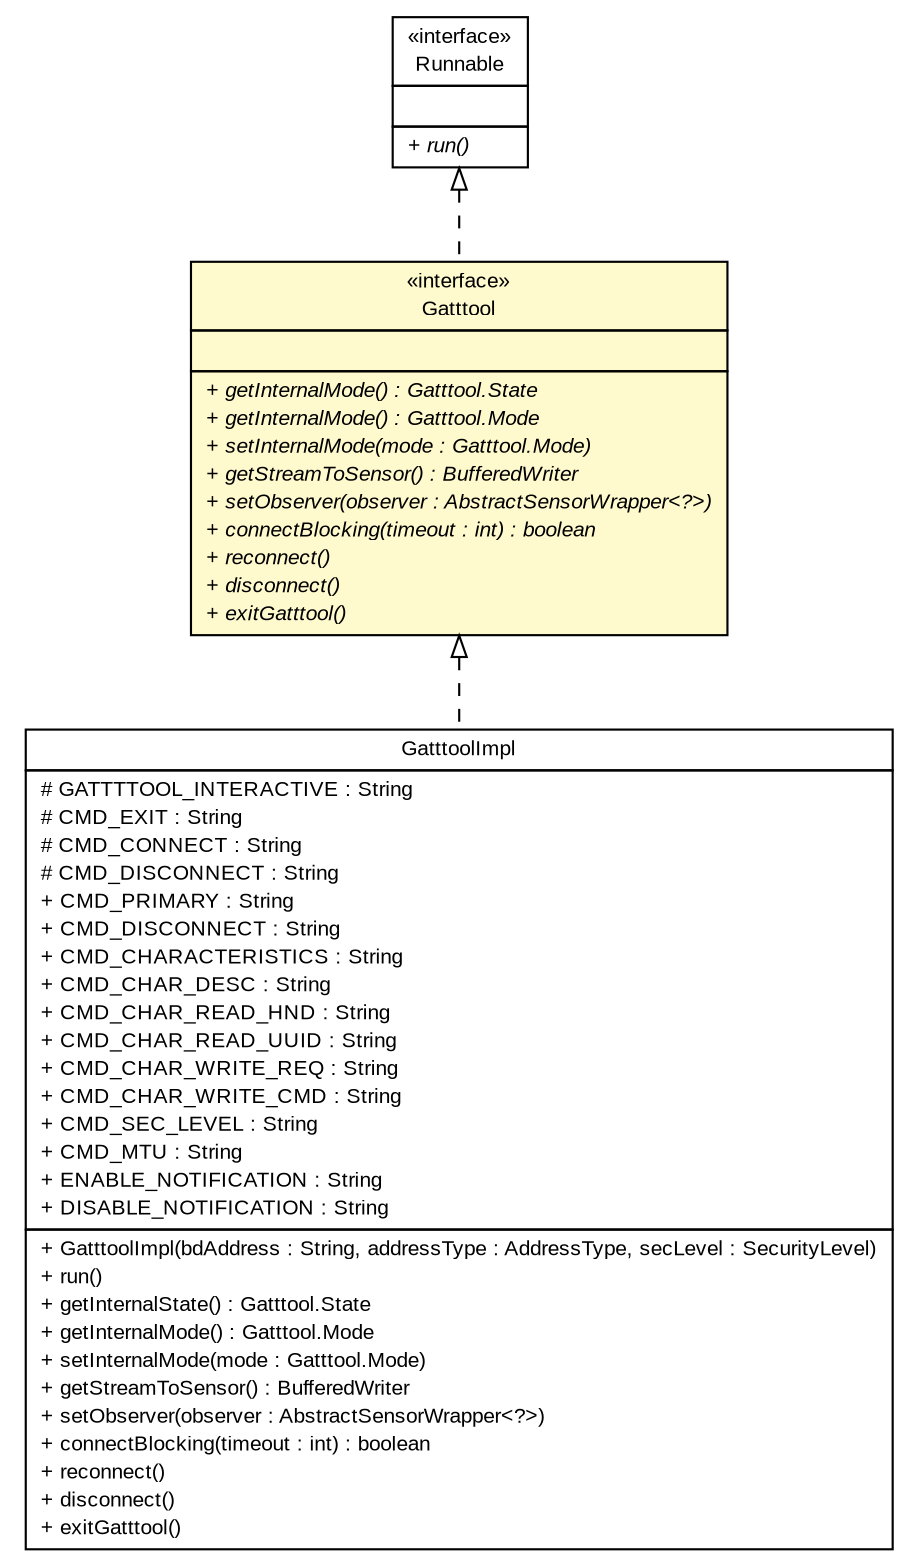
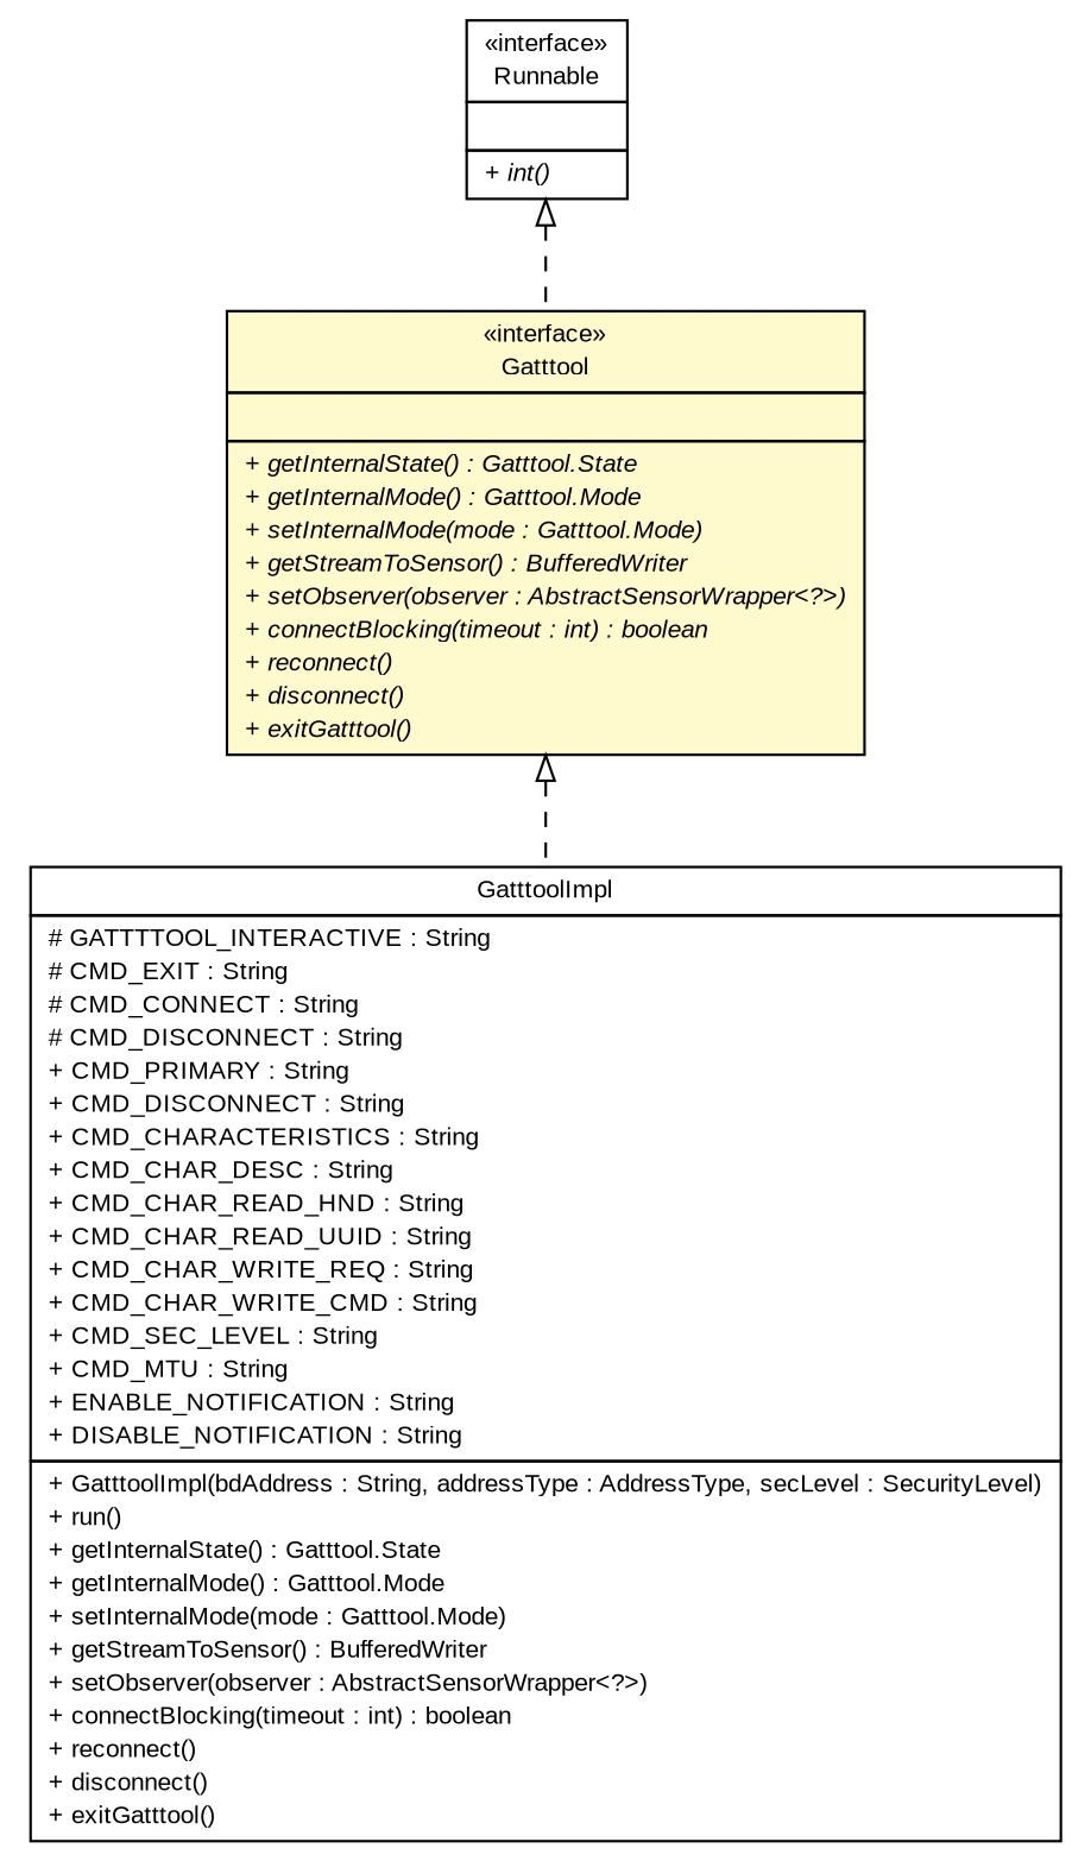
  digraph {
    nodesep=0.25
    ranksep=0.5
    node [fontcolor=black fontname=arial fontsize=10.0 shape=plaintext]
    edge [arrowtail=empty dir=back fontname=arial fontsize=10 headport=p labelfontname=arial labelfontsize=10 style=dashed tailport=p]
    n1 [label=<<table title="de.fhg.fit.biomos.sensorplatform.tools.GatttoolImpl" border="0" cellborder="1" cellspacing="0" cellpadding="2" port="p" href="./GatttoolImpl.html"> 		<tr><td><table border="0" cellspacing="0" cellpadding="1"> <tr><td align="center" balign="center"> GatttoolImpl </td></tr> 		</table></td></tr> 		<tr><td><table border="0" cellspacing="0" cellpadding="1"> <tr><td align="left" balign="left"> # GATTTTOOL_INTERACTIVE : String </td></tr> <tr><td align="left" balign="left"> # CMD_EXIT : String </td></tr> <tr><td align="left" balign="left"> # CMD_CONNECT : String </td></tr> <tr><td align="left" balign="left"> # CMD_DISCONNECT : String </td></tr> <tr><td align="left" balign="left"> + CMD_PRIMARY : String </td></tr> <tr><td align="left" balign="left"> + CMD_DISCONNECT : String </td></tr> <tr><td align="left" balign="left"> + CMD_CHARACTERISTICS : String </td></tr> <tr><td align="left" balign="left"> + CMD_CHAR_DESC : String </td></tr> <tr><td align="left" balign="left"> + CMD_CHAR_READ_HND : String </td></tr> <tr><td align="left" balign="left"> + CMD_CHAR_READ_UUID : String </td></tr> <tr><td align="left" balign="left"> + CMD_CHAR_WRITE_REQ : String </td></tr> <tr><td align="left" balign="left"> + CMD_CHAR_WRITE_CMD : String </td></tr> <tr><td align="left" balign="left"> + CMD_SEC_LEVEL : String </td></tr> <tr><td align="left" balign="left"> + CMD_MTU : String </td></tr> <tr><td align="left" balign="left"> + ENABLE_NOTIFICATION : String </td></tr> <tr><td align="left" balign="left"> + DISABLE_NOTIFICATION : String </td></tr> 		</table></td></tr> 		<tr><td><table border="0" cellspacing="0" cellpadding="1"> <tr><td align="left" balign="left"> + GatttoolImpl(bdAddress : String, addressType : AddressType, secLevel : SecurityLevel) </td></tr> <tr><td align="left" balign="left"> + run() </td></tr> <tr><td align="left" balign="left"> + getInternalState() : Gatttool.State </td></tr> <tr><td align="left" balign="left"> + getInternalMode() : Gatttool.Mode </td></tr> <tr><td align="left" balign="left"> + setInternalMode(mode : Gatttool.Mode) </td></tr> <tr><td align="left" balign="left"> + getStreamToSensor() : BufferedWriter </td></tr> <tr><td align="left" balign="left"> + setObserver(observer : AbstractSensorWrapper&lt;?&gt;) </td></tr> <tr><td align="left" balign="left"> + connectBlocking(timeout : int) : boolean </td></tr> <tr><td align="left" balign="left"> + reconnect() </td></tr> <tr><td align="left" balign="left"> + disconnect() </td></tr> <tr><td align="left" balign="left"> + exitGatttool() </td></tr> 		</table></td></tr> 		</table>>]
-   n2 [label=<<table title="de.fhg.fit.biomos.sensorplatform.tools.Gatttool" border="0" cellborder="1" cellspacing="0" cellpadding="2" port="p" bgcolor="lemonChiffon" href="./Gatttool.html"> 		<tr><td><table border="0" cellspacing="0" cellpadding="1"> <tr><td align="center" balign="center"> &#171;interface&#187; </td></tr> <tr><td align="center" balign="center"> Gatttool </td></tr> 		</table></td></tr> 		<tr><td><table border="0" cellspacing="0" cellpadding="1"> <tr><td align="left" balign="left">  </td></tr> 		</table></td></tr> 		<tr><td><table border="0" cellspacing="0" cellpadding="1"> <tr><td align="left" balign="left"><font face="arial italic" point-size="10.0"> + getInternalMode() : Gatttool.State </font></td></tr> <tr><td align="left" balign="left"><font face="arial italic" point-size="10.0"> + getInternalMode() : Gatttool.Mode </font></td></tr> <tr><td align="left" balign="left"><font face="arial italic" point-size="10.0"> + setInternalMode(mode : Gatttool.Mode) </font></td></tr> <tr><td align="left" balign="left"><font face="arial italic" point-size="10.0"> + getStreamToSensor() : BufferedWriter </font></td></tr> <tr><td align="left" balign="left"><font face="arial italic" point-size="10.0"> + setObserver(observer : AbstractSensorWrapper&lt;?&gt;) </font></td></tr> <tr><td align="left" balign="left"><font face="arial italic" point-size="10.0"> + connectBlocking(timeout : int) : boolean </font></td></tr> <tr><td align="left" balign="left"><font face="arial italic" point-size="10.0"> + reconnect() </font></td></tr> <tr><td align="left" balign="left"><font face="arial italic" point-size="10.0"> + disconnect() </font></td></tr> <tr><td align="left" balign="left"><font face="arial italic" point-size="10.0"> + exitGatttool() </font></td></tr> 		</table></td></tr> 		</table>>]
-   n3 [label=<<table title="java.lang.Runnable" border="0" cellborder="1" cellspacing="0" cellpadding="2" port="p" href="http://java.sun.com/j2se/1.4.2/docs/api/java/lang/Runnable.html"> 		<tr><td><table border="0" cellspacing="0" cellpadding="1"> <tr><td align="center" balign="center"> &#171;interface&#187; </td></tr> <tr><td align="center" balign="center"> Runnable </td></tr> 		</table></td></tr> 		<tr><td><table border="0" cellspacing="0" cellpadding="1"> <tr><td align="left" balign="left">  </td></tr> 		</table></td></tr> 		<tr><td><table border="0" cellspacing="0" cellpadding="1"> <tr><td align="left" balign="left"><font face="arial italic" point-size="10.0"> + run() </font></td></tr> 		</table></td></tr> 		</table>>]
+   n2 [label=<<table title="de.fhg.fit.biomos.sensorplatform.tools.Gatttool" border="0" cellborder="1" cellspacing="0" cellpadding="2" port="p" bgcolor="lemonChiffon" href="./Gatttool.html"> 		<tr><td><table border="0" cellspacing="0" cellpadding="1"> <tr><td align="center" balign="center"> &#171;interface&#187; </td></tr> <tr><td align="center" balign="center"> Gatttool </td></tr> 		</table></td></tr> 		<tr><td><table border="0" cellspacing="0" cellpadding="1"> <tr><td align="left" balign="left">  </td></tr> 		</table></td></tr> 		<tr><td><table border="0" cellspacing="0" cellpadding="1"> <tr><td align="left" balign="left"><font face="arial italic" point-size="10.0"> + getInternalState() : Gatttool.State </font></td></tr> <tr><td align="left" balign="left"><font face="arial italic" point-size="10.0"> + getInternalMode() : Gatttool.Mode </font></td></tr> <tr><td align="left" balign="left"><font face="arial italic" point-size="10.0"> + setInternalMode(mode : Gatttool.Mode) </font></td></tr> <tr><td align="left" balign="left"><font face="arial italic" point-size="10.0"> + getStreamToSensor() : BufferedWriter </font></td></tr> <tr><td align="left" balign="left"><font face="arial italic" point-size="10.0"> + setObserver(observer : AbstractSensorWrapper&lt;?&gt;) </font></td></tr> <tr><td align="left" balign="left"><font face="arial italic" point-size="10.0"> + connectBlocking(timeout : int) : boolean </font></td></tr> <tr><td align="left" balign="left"><font face="arial italic" point-size="10.0"> + reconnect() </font></td></tr> <tr><td align="left" balign="left"><font face="arial italic" point-size="10.0"> + disconnect() </font></td></tr> <tr><td align="left" balign="left"><font face="arial italic" point-size="10.0"> + exitGatttool() </font></td></tr> 		</table></td></tr> 		</table>>]
+   n3 [label=<<table title="java.lang.Runnable" border="0" cellborder="1" cellspacing="0" cellpadding="2" port="p" href="http://java.sun.com/j2se/1.4.2/docs/api/java/lang/Runnable.html"> 		<tr><td><table border="0" cellspacing="0" cellpadding="1"> <tr><td align="center" balign="center"> &#171;interface&#187; </td></tr> <tr><td align="center" balign="center"> Runnable </td></tr> 		</table></td></tr> 		<tr><td><table border="0" cellspacing="0" cellpadding="1"> <tr><td align="left" balign="left">  </td></tr> 		</table></td></tr> 		<tr><td><table border="0" cellspacing="0" cellpadding="1"> <tr><td align="left" balign="left"><font face="arial italic" point-size="10.0"> + int() </font></td></tr> 		</table></td></tr> 		</table>>]
    n2 -> n1
    n3 -> n2
  }
